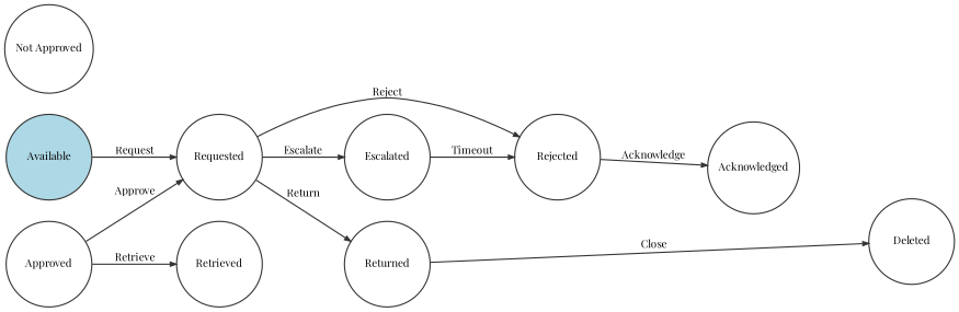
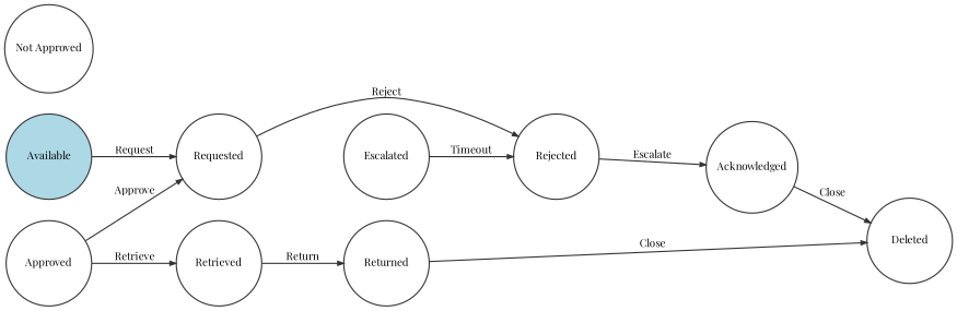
  digraph {
    fontname="Playfair Display"
    rankdir=LR
    node [color="#333333" fillcolor=lightblue fixedsize=false fontname="Playfair Display" fontsize=9 shape=circle]
    edge [arrowhead=normal arrowsize=0.5 color="#333333" fontname="Playfair Display" fontsize=9 style=solid]
    n1 [label=Available style=filled width=1]
    n2 [label=Requested width=1]
    n3 [label=Rejected width=1]
    n4 [label=Escalated width=1]
    n5 [label=Approved width=1]
    n6 [label=Retrieved width=1]
    n7 [label=Acknowledged width=1]
    n8 [label=Returned width=1]
    n9 [label=Deleted width=1]
    n10 [label="Not Approved" width=1]
    n1 -> n2 [label=Request]
    n2 -> n3 [label=Reject]
-   n2 -> n4 [label=Escalate]
-   n3 -> n7 [label=Acknowledge]
+   n3 -> n7 [label=Escalate]
    n4 -> n3 [label=Timeout]
    n5 -> n2 [label=Approve]
    n5 -> n6 [label=Retrieve]
-   n2 -> n8 [label=Return]
+   n6 -> n8 [label=Return]
+   n7 -> n9 [label=Close]
    n8 -> n9 [label=Close]
  }
